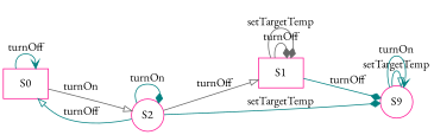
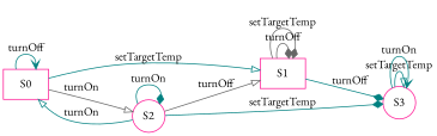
  digraph {
    fontname="EB Garamond"
    rankdir=LR
    node [color=deeppink fontname="EB Garamond" shape=circle]
    edge [arrowhead=onormal color=teal fontname="EB Garamond"]
-   S3 [label=S9]
+   S3
    S1 [shape=box]
    S0 [shape=box]
    S2
    S3 -> S3 [label=setTargetTemp]
    S3 -> S3 [arrowhead=vee label=turnOn]
    S1 -> S3 [arrowhead=diamond label=turnOff]
    S1 -> S1 [arrowhead=diamond color=gray40 label=turnOff]
    S1 -> S1 [arrowhead=diamond color=gray40 label=setTargetTemp]
+   S0 -> S1 [label=setTargetTemp]
    S0 -> S0 [arrowhead=vee label=turnOff]
    S0 -> S2 [color=gray40 label=turnOn]
    S2 -> S3 [arrowhead=diamond label=setTargetTemp]
    S2 -> S1 [color=gray40 label=turnOff]
-   S2 -> S0 [label=turnOff]
+   S2 -> S0 [label=turnOn]
    S2 -> S2 [arrowhead=diamond label=turnOn]
  }
